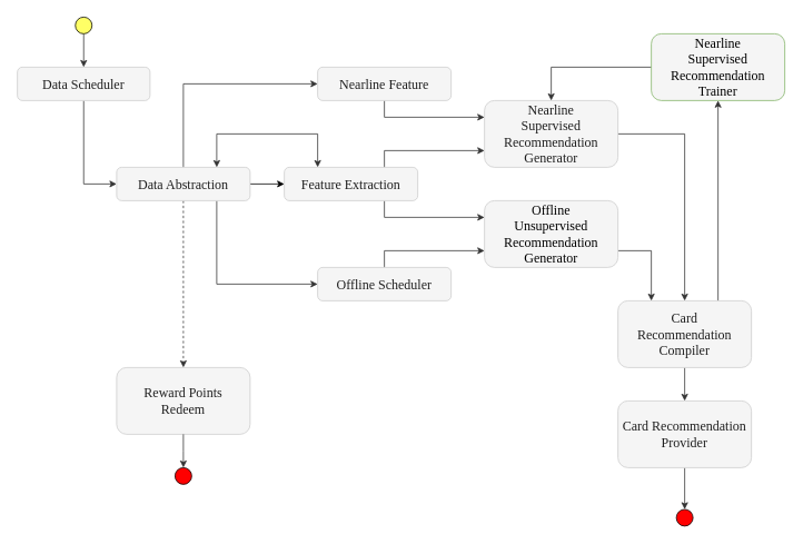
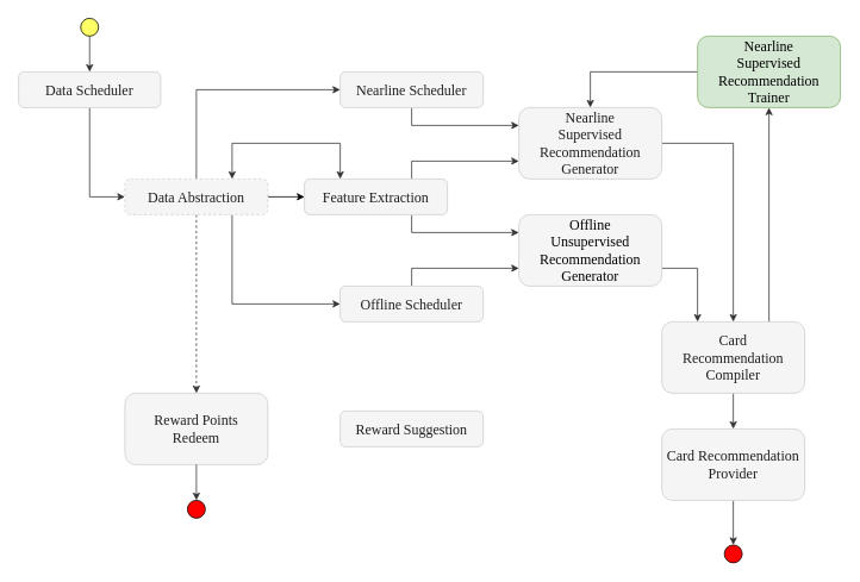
  <mxCell id="0" />
  <mxCell id="1" parent="0" />
  <mxCell id="2" style="edgeStyle=orthogonalEdgeStyle;rounded=0;orthogonalLoop=1;jettySize=auto;html=1;exitX=0.5;exitY=1;exitDx=0;exitDy=0;entryX=0;entryY=0.5;entryDx=0;entryDy=0;fontFamily=Ubuntu;fontSource=https%3A%2F%2Ffonts.googleapis.com%2Fcss%3Ffamily%3DUbuntu;fontSize=13;fontColor=#6E6E6E;strokeColor=#333333;" edge="1" parent="1" source="3" target="8"><mxGeometry relative="1" as="geometry" /></mxCell>
  <mxCell id="3" value="&lt;font style=&quot;font-size: 16px&quot;&gt;Data Scheduler&lt;br&gt;&lt;/font&gt;" style="rounded=1;whiteSpace=wrap;html=1;strokeWidth=1;fontFamily=Ubuntu;fontSource=https%3A%2F%2Ffonts.googleapis.com%2Fcss%3Ffamily%3DUbuntu;fontSize=13;fillColor=#F5F5F5;fontColor=#1F1F1F;labelBorderColor=none;strokeColor=#CCCCCC;" vertex="1" parent="1"><mxGeometry x="20" y="80" width="159" height="40" as="geometry" /></mxCell>
  <mxCell id="4" style="edgeStyle=orthogonalEdgeStyle;rounded=0;orthogonalLoop=1;jettySize=auto;html=1;entryX=0;entryY=0.5;entryDx=0;entryDy=0;fontFamily=Ubuntu;fontSource=https%3A%2F%2Ffonts.googleapis.com%2Fcss%3Ffamily%3DUbuntu;fontSize=13;fontColor=#6E6E6E;" edge="1" parent="1" source="8" target="12"><mxGeometry relative="1" as="geometry" /></mxCell>
  <mxCell id="5" style="edgeStyle=orthogonalEdgeStyle;rounded=0;orthogonalLoop=1;jettySize=auto;html=1;exitX=0.5;exitY=0;exitDx=0;exitDy=0;entryX=0;entryY=0.5;entryDx=0;entryDy=0;fontFamily=Ubuntu;fontSource=https%3A%2F%2Ffonts.googleapis.com%2Fcss%3Ffamily%3DUbuntu;fontSize=13;fontColor=#6E6E6E;strokeColor=#333333;" edge="1" parent="1" source="8" target="25"><mxGeometry relative="1" as="geometry" /></mxCell>
  <mxCell id="6" style="edgeStyle=orthogonalEdgeStyle;rounded=0;orthogonalLoop=1;jettySize=auto;html=1;exitX=0.75;exitY=1;exitDx=0;exitDy=0;entryX=0;entryY=0.5;entryDx=0;entryDy=0;fontFamily=Ubuntu;fontSource=https%3A%2F%2Ffonts.googleapis.com%2Fcss%3Ffamily%3DUbuntu;fontSize=13;fontColor=#6E6E6E;strokeColor=#333333;" edge="1" parent="1" source="8" target="27"><mxGeometry relative="1" as="geometry" /></mxCell>
  <mxCell id="7" style="edgeStyle=orthogonalEdgeStyle;rounded=0;orthogonalLoop=1;jettySize=auto;html=1;exitX=0.5;exitY=1;exitDx=0;exitDy=0;fontFamily=Ubuntu;fontSource=https%3A%2F%2Ffonts.googleapis.com%2Fcss%3Ffamily%3DUbuntu;fontSize=13;fontColor=#6E6E6E;entryX=0.5;entryY=0;entryDx=0;entryDy=0;strokeColor=#333333;dashed=1;" edge="1" parent="1" source="8" target="28"><mxGeometry relative="1" as="geometry"><Array as="points" /><mxPoint x="179" y="441" as="targetPoint" /></mxGeometry></mxCell>
- <mxCell id="8" value="&lt;font style=&quot;font-size: 16px&quot;&gt;Data Abstraction&lt;br&gt;&lt;/font&gt;" style="rounded=1;whiteSpace=wrap;html=1;strokeWidth=1;fontFamily=Ubuntu;fontSource=https%3A%2F%2Ffonts.googleapis.com%2Fcss%3Ffamily%3DUbuntu;fontSize=13;fillColor=#F5F5F5;fontColor=#1F1F1F;labelBorderColor=none;strokeColor=#CCCCCC;" vertex="1" parent="1"><mxGeometry x="139" y="200" width="160" height="40" as="geometry" /></mxCell>
+ <mxCell id="8" value="&lt;font style=&quot;font-size: 16px&quot;&gt;Data Abstraction&lt;br&gt;&lt;/font&gt;" style="rounded=1;whiteSpace=wrap;html=1;strokeWidth=1;fontFamily=Ubuntu;fontSource=https%3A%2F%2Ffonts.googleapis.com%2Fcss%3Ffamily%3DUbuntu;fontSize=13;fillColor=#F5F5F5;fontColor=#1F1F1F;labelBorderColor=none;strokeColor=#CCCCCC;dashed=1;" vertex="1" parent="1"><mxGeometry x="139" y="200" width="160" height="40" as="geometry" /></mxCell>
  <mxCell id="9" style="edgeStyle=orthogonalEdgeStyle;rounded=0;orthogonalLoop=1;jettySize=auto;html=1;exitX=0.75;exitY=0;exitDx=0;exitDy=0;entryX=0;entryY=0.75;entryDx=0;entryDy=0;fontFamily=Ubuntu;fontSource=https%3A%2F%2Ffonts.googleapis.com%2Fcss%3Ffamily%3DUbuntu;fontSize=13;fontColor=#6E6E6E;strokeColor=#333333;" edge="1" parent="1" source="12" target="16"><mxGeometry relative="1" as="geometry" /></mxCell>
  <mxCell id="10" style="edgeStyle=orthogonalEdgeStyle;rounded=0;orthogonalLoop=1;jettySize=auto;html=1;exitX=0.75;exitY=1;exitDx=0;exitDy=0;entryX=0;entryY=0.25;entryDx=0;entryDy=0;fontFamily=Ubuntu;fontSource=https%3A%2F%2Ffonts.googleapis.com%2Fcss%3Ffamily%3DUbuntu;fontSize=13;fontColor=#6E6E6E;strokeColor=#333333;" edge="1" parent="1" source="12" target="14"><mxGeometry relative="1" as="geometry" /></mxCell>
  <mxCell id="11" style="edgeStyle=orthogonalEdgeStyle;rounded=0;orthogonalLoop=1;jettySize=auto;html=1;exitX=0.25;exitY=0;exitDx=0;exitDy=0;entryX=0.75;entryY=0;entryDx=0;entryDy=0;startArrow=classic;startFill=1;fontFamily=Ubuntu;fontSource=https%3A%2F%2Ffonts.googleapis.com%2Fcss%3Ffamily%3DUbuntu;fontSize=13;fontColor=#6E6E6E;strokeColor=#333333;" edge="1" parent="1" source="12" target="8"><mxGeometry relative="1" as="geometry"><Array as="points"><mxPoint x="380" y="160" /><mxPoint x="259" y="160" /></Array></mxGeometry></mxCell>
  <mxCell id="12" value="&lt;font style=&quot;font-size: 16px&quot;&gt;Feature Extraction&lt;br&gt;&lt;/font&gt;" style="rounded=1;whiteSpace=wrap;html=1;strokeWidth=1;fontFamily=Ubuntu;fontSource=https%3A%2F%2Ffonts.googleapis.com%2Fcss%3Ffamily%3DUbuntu;fontSize=13;fillColor=#F5F5F5;fontColor=#1F1F1F;labelBorderColor=none;strokeColor=#CCCCCC;" vertex="1" parent="1"><mxGeometry x="340" y="200" width="160" height="40" as="geometry" /></mxCell>
  <mxCell id="13" style="edgeStyle=orthogonalEdgeStyle;rounded=0;orthogonalLoop=1;jettySize=auto;html=1;exitX=1;exitY=0.75;exitDx=0;exitDy=0;entryX=0.25;entryY=0;entryDx=0;entryDy=0;fontFamily=Ubuntu;fontSource=https%3A%2F%2Ffonts.googleapis.com%2Fcss%3Ffamily%3DUbuntu;fontSize=13;fontColor=#6E6E6E;strokeColor=#333333;" edge="1" parent="1" source="14" target="21"><mxGeometry relative="1" as="geometry" /></mxCell>
  <mxCell id="14" value="&lt;font style=&quot;font-size: 16px&quot;&gt;Offline &lt;br&gt;Unsupervised&lt;br&gt;Recommendation&lt;br&gt;Generator&lt;br&gt;&lt;/font&gt;" style="rounded=1;whiteSpace=wrap;html=1;strokeWidth=1;fontFamily=Ubuntu;fontSource=https%3A%2F%2Ffonts.googleapis.com%2Fcss%3Ffamily%3DUbuntu;fontSize=13;fillColor=#F5F5F5;labelBorderColor=none;strokeColor=#CCCCCC;" vertex="1" parent="1"><mxGeometry x="580" y="240" width="160" height="80" as="geometry" /></mxCell>
  <mxCell id="15" style="edgeStyle=orthogonalEdgeStyle;rounded=0;orthogonalLoop=1;jettySize=auto;html=1;fontFamily=Ubuntu;fontSource=https%3A%2F%2Ffonts.googleapis.com%2Fcss%3Ffamily%3DUbuntu;fontSize=13;fontColor=#6E6E6E;strokeColor=#333333;" edge="1" parent="1" source="16" target="21"><mxGeometry relative="1" as="geometry"><Array as="points"><mxPoint x="820" y="160" /></Array></mxGeometry></mxCell>
  <mxCell id="16" value="&lt;font style=&quot;font-size: 16px&quot;&gt;Nearline &lt;br&gt;Supervised&lt;br&gt;Recommendation&lt;br&gt;Generator&lt;br&gt;&lt;/font&gt;" style="rounded=1;whiteSpace=wrap;html=1;strokeWidth=1;fontFamily=Ubuntu;fontSource=https%3A%2F%2Ffonts.googleapis.com%2Fcss%3Ffamily%3DUbuntu;fontSize=13;fillColor=#F5F5F5;fontColor=#1F1F1F;labelBorderColor=none;strokeColor=#CCCCCC;" vertex="1" parent="1"><mxGeometry x="580" y="120" width="160" height="80" as="geometry" /></mxCell>
  <mxCell id="17" style="edgeStyle=orthogonalEdgeStyle;rounded=0;orthogonalLoop=1;jettySize=auto;html=1;entryX=0.5;entryY=0;entryDx=0;entryDy=0;fontFamily=Ubuntu;fontSource=https%3A%2F%2Ffonts.googleapis.com%2Fcss%3Ffamily%3DUbuntu;fontSize=13;fontColor=#6E6E6E;strokeColor=#333333;" edge="1" parent="1" source="18" target="16"><mxGeometry relative="1" as="geometry" /></mxCell>
- <mxCell id="18" value="&lt;font style=&quot;font-size: 16px&quot;&gt;Nearline &lt;br&gt;Supervised&lt;br&gt;Recommendation&lt;br&gt;Trainer&lt;br&gt;&lt;/font&gt;" style="rounded=1;whiteSpace=wrap;html=1;strokeWidth=1;fontFamily=Ubuntu;fontSource=https%3A%2F%2Ffonts.googleapis.com%2Fcss%3Ffamily%3DUbuntu;fontSize=13;fillColor=#f5f5f5;labelBorderColor=none;strokeColor=#82b366;" vertex="1" parent="1"><mxGeometry x="780" y="40" width="160" height="80" as="geometry" /></mxCell>
+ <mxCell id="18" value="&lt;font style=&quot;font-size: 16px&quot;&gt;Nearline &lt;br&gt;Supervised&lt;br&gt;Recommendation&lt;br&gt;Trainer&lt;br&gt;&lt;/font&gt;" style="rounded=1;whiteSpace=wrap;html=1;strokeWidth=1;fontFamily=Ubuntu;fontSource=https%3A%2F%2Ffonts.googleapis.com%2Fcss%3Ffamily%3DUbuntu;fontSize=13;fillColor=#d5e8d4;labelBorderColor=none;strokeColor=#82b366;" vertex="1" parent="1"><mxGeometry x="780" y="40" width="160" height="80" as="geometry" /></mxCell>
  <mxCell id="19" style="edgeStyle=orthogonalEdgeStyle;rounded=0;orthogonalLoop=1;jettySize=auto;html=1;exitX=0.5;exitY=1;exitDx=0;exitDy=0;entryX=0.5;entryY=0;entryDx=0;entryDy=0;fontFamily=Ubuntu;fontSource=https%3A%2F%2Ffonts.googleapis.com%2Fcss%3Ffamily%3DUbuntu;fontSize=13;fontColor=#6E6E6E;strokeColor=#333333;" edge="1" parent="1" source="21" target="23"><mxGeometry relative="1" as="geometry" /></mxCell>
  <mxCell id="20" style="edgeStyle=orthogonalEdgeStyle;rounded=0;orthogonalLoop=1;jettySize=auto;html=1;entryX=0.5;entryY=1;entryDx=0;entryDy=0;exitX=0.75;exitY=0;exitDx=0;exitDy=0;strokeColor=#333333;" edge="1" parent="1" source="21" target="18"><mxGeometry relative="1" as="geometry" /></mxCell>
  <mxCell id="21" value="&lt;font style=&quot;font-size: 16px&quot;&gt;Card&lt;br&gt;Recommendation&lt;br&gt;Compiler&lt;br&gt;&lt;/font&gt;" style="rounded=1;whiteSpace=wrap;html=1;strokeWidth=1;fontFamily=Ubuntu;fontSource=https%3A%2F%2Ffonts.googleapis.com%2Fcss%3Ffamily%3DUbuntu;fontSize=13;fillColor=#F5F5F5;fontColor=#1F1F1F;labelBorderColor=none;strokeColor=#CCCCCC;" vertex="1" parent="1"><mxGeometry x="740" y="360" width="160" height="80" as="geometry" /></mxCell>
  <mxCell id="22" style="edgeStyle=orthogonalEdgeStyle;rounded=0;orthogonalLoop=1;jettySize=auto;html=1;exitX=0.5;exitY=1;exitDx=0;exitDy=0;startArrow=none;startFill=0;fontFamily=Ubuntu;fontSource=https%3A%2F%2Ffonts.googleapis.com%2Fcss%3Ffamily%3DUbuntu;fontSize=13;fontColor=#6E6E6E;entryX=0.5;entryY=0;entryDx=0;entryDy=0;strokeColor=#333333;" edge="1" parent="1" source="23" target="30"><mxGeometry relative="1" as="geometry"><mxPoint x="540" y="520" as="targetPoint" /><Array as="points" /></mxGeometry></mxCell>
  <mxCell id="23" value="&lt;font style=&quot;font-size: 16px&quot;&gt;Card Recommendation&lt;br&gt;Provider&lt;br&gt;&lt;/font&gt;" style="rounded=1;whiteSpace=wrap;html=1;strokeWidth=1;fontFamily=Ubuntu;fontSource=https%3A%2F%2Ffonts.googleapis.com%2Fcss%3Ffamily%3DUbuntu;fontSize=13;fillColor=#F5F5F5;fontColor=#1F1F1F;labelBorderColor=none;strokeColor=#CCCCCC;" vertex="1" parent="1"><mxGeometry x="740" y="480" width="160" height="80" as="geometry" /></mxCell>
  <mxCell id="24" style="edgeStyle=orthogonalEdgeStyle;rounded=0;orthogonalLoop=1;jettySize=auto;html=1;exitX=0.5;exitY=1;exitDx=0;exitDy=0;entryX=0;entryY=0.25;entryDx=0;entryDy=0;fontFamily=Ubuntu;fontSource=https%3A%2F%2Ffonts.googleapis.com%2Fcss%3Ffamily%3DUbuntu;fontSize=13;fontColor=#6E6E6E;strokeColor=#333333;" edge="1" parent="1" source="25" target="16"><mxGeometry relative="1" as="geometry" /></mxCell>
- <mxCell id="25" value="&lt;font style=&quot;font-size: 16px&quot;&gt;Nearline Feature&lt;br&gt;&lt;/font&gt;" style="rounded=1;whiteSpace=wrap;html=1;strokeWidth=1;fontFamily=Ubuntu;fontSource=https%3A%2F%2Ffonts.googleapis.com%2Fcss%3Ffamily%3DUbuntu;fontSize=13;fillColor=#F5F5F5;fontColor=#1F1F1F;labelBorderColor=none;strokeColor=#CCCCCC;" vertex="1" parent="1"><mxGeometry x="380" y="80" width="160" height="40" as="geometry" /></mxCell>
+ <mxCell id="25" value="&lt;font style=&quot;font-size: 16px&quot;&gt;Nearline Scheduler&lt;br&gt;&lt;/font&gt;" style="rounded=1;whiteSpace=wrap;html=1;strokeWidth=1;fontFamily=Ubuntu;fontSource=https%3A%2F%2Ffonts.googleapis.com%2Fcss%3Ffamily%3DUbuntu;fontSize=13;fillColor=#F5F5F5;fontColor=#1F1F1F;labelBorderColor=none;strokeColor=#CCCCCC;" vertex="1" parent="1"><mxGeometry x="380" y="80" width="160" height="40" as="geometry" /></mxCell>
  <mxCell id="26" style="edgeStyle=orthogonalEdgeStyle;rounded=0;orthogonalLoop=1;jettySize=auto;html=1;exitX=0.5;exitY=0;exitDx=0;exitDy=0;entryX=0;entryY=0.75;entryDx=0;entryDy=0;fontFamily=Ubuntu;fontSource=https%3A%2F%2Ffonts.googleapis.com%2Fcss%3Ffamily%3DUbuntu;fontSize=13;fontColor=#6E6E6E;strokeColor=#333333;" edge="1" parent="1" source="27" target="14"><mxGeometry relative="1" as="geometry" /></mxCell>
  <mxCell id="27" value="&lt;font style=&quot;font-size: 16px&quot;&gt;Offline Scheduler&lt;br&gt;&lt;/font&gt;" style="rounded=1;whiteSpace=wrap;html=1;strokeWidth=1;fontFamily=Ubuntu;fontSource=https%3A%2F%2Ffonts.googleapis.com%2Fcss%3Ffamily%3DUbuntu;fontSize=13;fillColor=#F5F5F5;fontColor=#1F1F1F;labelBorderColor=none;strokeColor=#CCCCCC;" vertex="1" parent="1"><mxGeometry x="380" y="320" width="160" height="40" as="geometry" /></mxCell>
  <mxCell id="28" value="&lt;font style=&quot;font-size: 16px&quot;&gt;Reward Points&lt;br&gt;Redeem&lt;br&gt;&lt;/font&gt;" style="rounded=1;whiteSpace=wrap;html=1;strokeWidth=1;fontFamily=Ubuntu;fontSource=https%3A%2F%2Ffonts.googleapis.com%2Fcss%3Ffamily%3DUbuntu;fontSize=13;fillColor=#F5F5F5;fontColor=#1F1F1F;labelBorderColor=none;strokeColor=#CCCCCC;" vertex="1" parent="1"><mxGeometry x="139" y="440" width="160" height="80" as="geometry" /></mxCell>
+ <mxCell id="29" value="&lt;font style=&quot;font-size: 16px&quot;&gt;Reward Suggestion&lt;br&gt;&lt;/font&gt;" style="rounded=1;whiteSpace=wrap;html=1;strokeWidth=1;fontFamily=Ubuntu;fontSource=https%3A%2F%2Ffonts.googleapis.com%2Fcss%3Ffamily%3DUbuntu;fontSize=13;fillColor=#F5F5F5;fontColor=#1F1F1F;labelBorderColor=none;strokeColor=#CCCCCC;" vertex="1" parent="1"><mxGeometry x="380" y="460" width="160" height="40" as="geometry" /></mxCell>
  <mxCell id="30" value="" style="ellipse;whiteSpace=wrap;html=1;aspect=fixed;strokeWidth=1;fontFamily=Ubuntu;fontSource=https%3A%2F%2Ffonts.googleapis.com%2Fcss%3Ffamily%3DUbuntu;fontSize=13;fontColor=#6E6E6E;fillColor=#FF0000;" vertex="1" parent="1"><mxGeometry x="810" y="610" width="20" height="20" as="geometry" /></mxCell>
  <mxCell id="31" style="edgeStyle=orthogonalEdgeStyle;rounded=0;orthogonalLoop=1;jettySize=auto;html=1;entryX=0.5;entryY=0;entryDx=0;entryDy=0;startArrow=none;startFill=0;fontFamily=Ubuntu;fontSource=https%3A%2F%2Ffonts.googleapis.com%2Fcss%3Ffamily%3DUbuntu;fontSize=13;fontColor=#6E6E6E;strokeColor=#333333;" edge="1" parent="1" source="32" target="3"><mxGeometry relative="1" as="geometry" /></mxCell>
  <mxCell id="32" value="" style="ellipse;whiteSpace=wrap;html=1;aspect=fixed;strokeWidth=1;fontFamily=Ubuntu;fontSource=https%3A%2F%2Ffonts.googleapis.com%2Fcss%3Ffamily%3DUbuntu;fontSize=13;fontColor=#6E6E6E;fillColor=#FFFF66;" vertex="1" parent="1"><mxGeometry x="89.5" y="20" width="20" height="20" as="geometry" /></mxCell>
  <mxCell id="33" style="edgeStyle=orthogonalEdgeStyle;rounded=0;orthogonalLoop=1;jettySize=auto;html=1;startArrow=none;startFill=0;fontFamily=Ubuntu;fontSource=https%3A%2F%2Ffonts.googleapis.com%2Fcss%3Ffamily%3DUbuntu;fontSize=13;fontColor=#6E6E6E;exitX=0.5;exitY=1;exitDx=0;exitDy=0;strokeColor=#333333;" edge="1" parent="1" source="28"><mxGeometry relative="1" as="geometry"><mxPoint x="219" y="560" as="targetPoint" /><mxPoint x="420" y="600" as="sourcePoint" /><Array as="points" /></mxGeometry></mxCell>
  <mxCell id="34" value="" style="ellipse;whiteSpace=wrap;html=1;aspect=fixed;strokeWidth=1;fontFamily=Ubuntu;fontSource=https%3A%2F%2Ffonts.googleapis.com%2Fcss%3Ffamily%3DUbuntu;fontSize=13;fontColor=#6E6E6E;fillColor=#FF0000;" vertex="1" parent="1"><mxGeometry x="209" y="560" width="20" height="20" as="geometry" /></mxCell>
